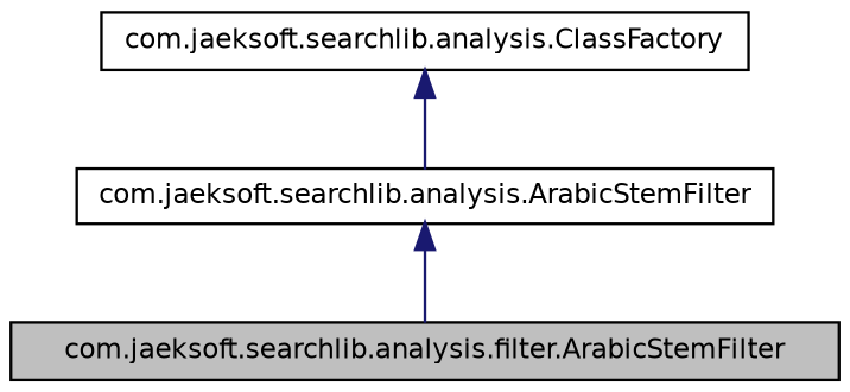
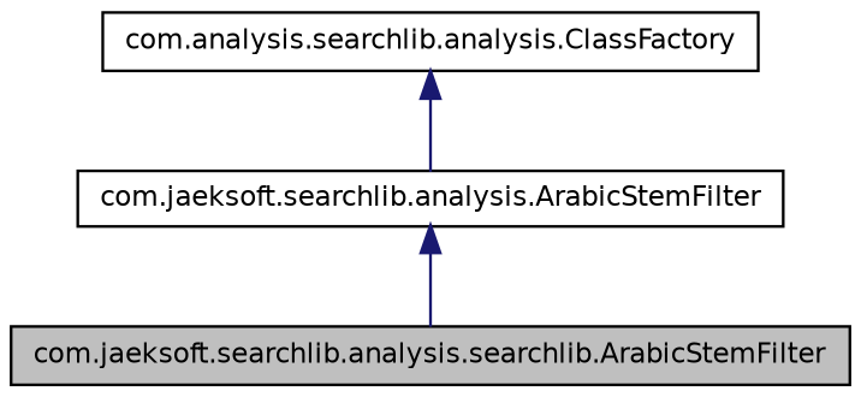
  digraph {
    node [color=black fillcolor=white fontname=Helvetica fontsize=10 shape=record style=filled]
    edge [color=midnightblue dir=back fontname=Helvetica fontsize=10 labelfontname=Helvetica labelfontsize=10 style=solid]
-   n1 [fillcolor=grey75 fontcolor=black height=0.2 label="com.jaeksoft.searchlib.analysis.filter.ArabicStemFilter" width=0.4]
+   n1 [fillcolor=grey75 fontcolor=black height=0.2 label="com.jaeksoft.searchlib.analysis.searchlib.ArabicStemFilter" width=0.4]
    n2 [height=0.2 label="com.jaeksoft.searchlib.analysis.ArabicStemFilter" width=0.4]
-   n3 [height=0.2 label="com.jaeksoft.searchlib.analysis.ClassFactory" width=0.4]
+   n3 [height=0.2 label="com.analysis.searchlib.analysis.ClassFactory" width=0.4]
    n2 -> n1
    n3 -> n2
  }
